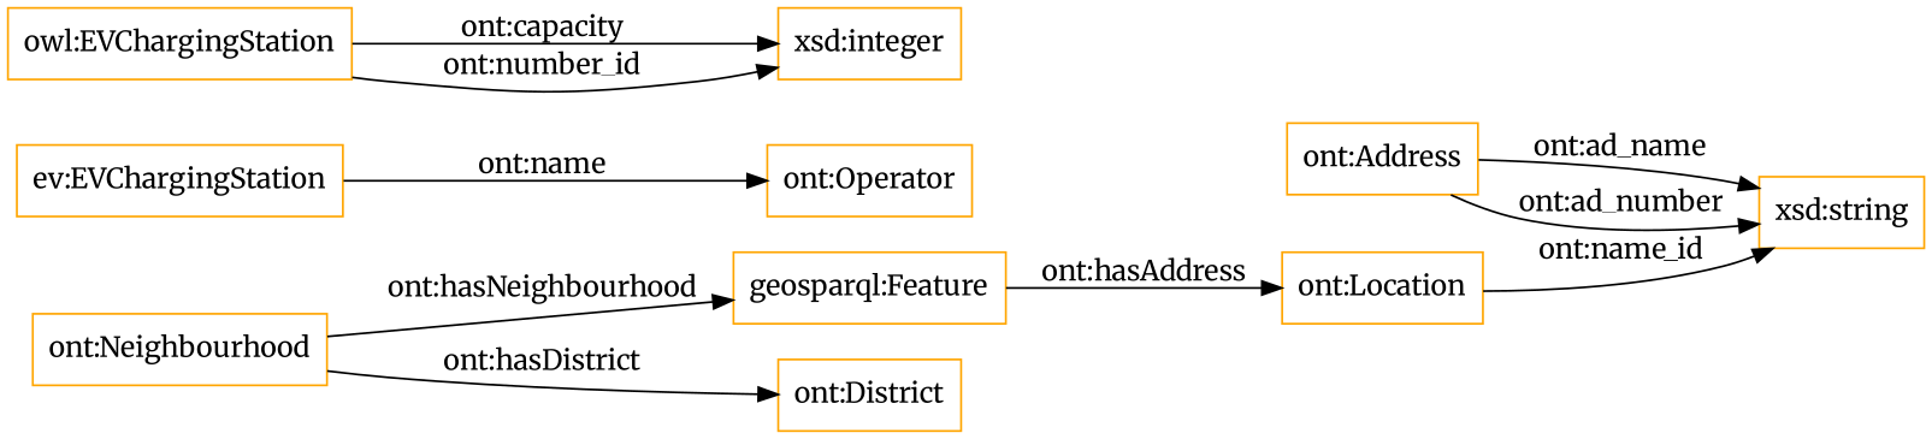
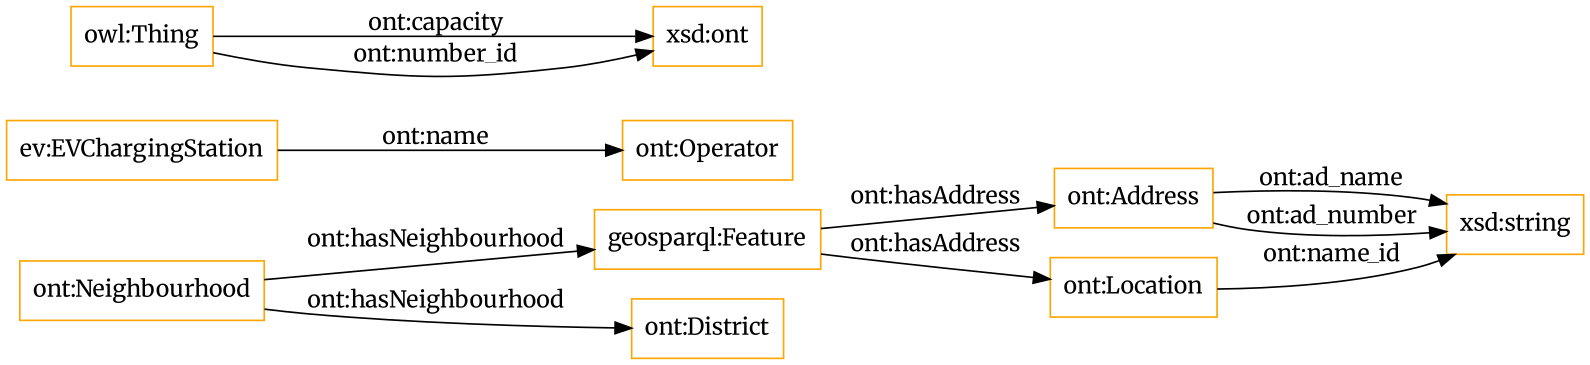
  digraph {
    fontname=Merriweather
    rankdir=LR
    node [color=orange fontname=Merriweather shape=rectangle]
    edge [fontname=Merriweather]
    "geosparql:Feature"
    "ont:Address"
    "ont:Location"
    "xsd:string"
    "ont:Neighbourhood"
    "ont:District"
    "ev:EVChargingStation"
    "ont:Operator"
-   "owl:Thing" [label="owl:EVChargingStation"]
-   "xsd:integer"
+   "owl:Thing"
+   "xsd:integer" [label="xsd:ont"]
+   "geosparql:Feature" -> "ont:Address" [label="ont:hasAddress"]
    "geosparql:Feature" -> "ont:Location" [label="ont:hasAddress"]
    "ont:Address" -> "xsd:string" [label="ont:ad_name"]
    "ont:Address" -> "xsd:string" [label="ont:ad_number"]
    "ont:Location" -> "xsd:string" [label="ont:name_id"]
    "ont:Neighbourhood" -> "geosparql:Feature" [label="ont:hasNeighbourhood"]
-   "ont:Neighbourhood" -> "ont:District" [label="ont:hasDistrict"]
+   "ont:Neighbourhood" -> "ont:District" [label="ont:hasNeighbourhood"]
    "ev:EVChargingStation" -> "ont:Operator" [label="ont:name"]
    "owl:Thing" -> "xsd:integer" [label="ont:capacity"]
    "owl:Thing" -> "xsd:integer" [label="ont:number_id"]
  }
